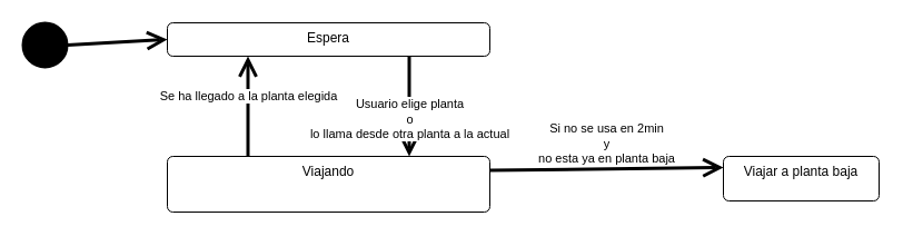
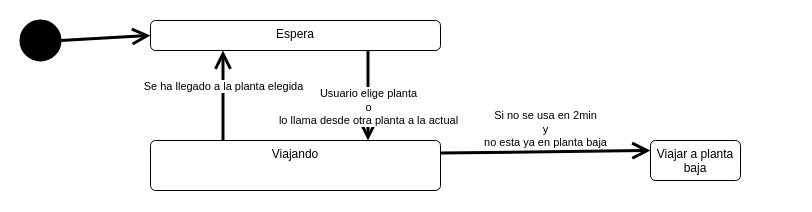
  <mxCell id="0" />
  <mxCell id="1" parent="0" />
  <mxCell id="2" value="" style="shape=ellipse;html=1;fillColor=strokeColor;strokeWidth=2;verticalLabelPosition=bottom;verticalAlignment=top;perimeter=ellipsePerimeter;" vertex="1" parent="1"><mxGeometry x="20" y="20" width="40" height="40" as="geometry" /></mxCell>
  <mxCell id="3" value="Espera" style="html=1;align=center;verticalAlign=top;rounded=1;absoluteArcSize=1;arcSize=10;dashed=0;whiteSpace=wrap;" vertex="1" parent="1"><mxGeometry x="150" y="20" width="290" height="30" as="geometry" /></mxCell>
  <mxCell id="4" value="Viajando" style="html=1;align=center;verticalAlign=top;rounded=1;absoluteArcSize=1;arcSize=10;dashed=0;whiteSpace=wrap;" vertex="1" parent="1"><mxGeometry x="150" y="140" width="290" height="50" as="geometry" /></mxCell>
- <mxCell id="5" value="Viajar a planta baja" style="html=1;align=center;verticalAlign=top;rounded=1;absoluteArcSize=1;arcSize=10;dashed=0;whiteSpace=wrap;" vertex="1" parent="1"><mxGeometry x="650" y="140" width="140" height="40" as="geometry" /></mxCell>
+ <mxCell id="5" value="Viajar a planta baja" style="html=1;align=center;verticalAlign=top;rounded=1;absoluteArcSize=1;arcSize=10;dashed=0;whiteSpace=wrap;" vertex="1" parent="1"><mxGeometry x="650" y="140" width="90" height="40" as="geometry" /></mxCell>
  <mxCell id="6" value="&lt;div&gt;Si no se usa en 2min&lt;/div&gt;&lt;div&gt;y&lt;/div&gt;&lt;div&gt;no esta ya en planta baja&lt;/div&gt;" style="edgeStyle=none;html=1;endArrow=open;endSize=12;strokeWidth=3;verticalAlign=bottom;rounded=0;exitX=1;exitY=0.25;exitDx=0;exitDy=0;entryX=0;entryY=0.25;entryDx=0;entryDy=0;" edge="1" parent="1" source="4" target="5"><mxGeometry width="160" relative="1" as="geometry"><mxPoint x="330" y="230" as="sourcePoint" /><mxPoint x="490" y="230" as="targetPoint" /></mxGeometry></mxCell>
  <mxCell id="7" value="&lt;div&gt;Usuario elige planta&lt;/div&gt;&lt;div&gt;o&lt;/div&gt;&lt;div&gt;lo llama desde otra planta a la actual&lt;/div&gt;" style="edgeStyle=none;html=1;endArrow=open;endSize=12;strokeWidth=3;verticalAlign=bottom;rounded=0;exitX=0.75;exitY=1;exitDx=0;exitDy=0;entryX=0.75;entryY=0;entryDx=0;entryDy=0;" edge="1" parent="1" source="3" target="4"><mxGeometry x="0.75" width="160" relative="1" as="geometry"><mxPoint x="330" y="230" as="sourcePoint" /><mxPoint x="490" y="230" as="targetPoint" /><mxPoint as="offset" /></mxGeometry></mxCell>
  <mxCell id="8" value="Se ha llegado a la planta elegida" style="edgeStyle=none;html=1;endArrow=open;endSize=12;strokeWidth=3;verticalAlign=bottom;rounded=0;exitX=0.25;exitY=0;exitDx=0;exitDy=0;entryX=0.25;entryY=1;entryDx=0;entryDy=0;" edge="1" parent="1" source="4" target="3"><mxGeometry width="160" relative="1" as="geometry"><mxPoint x="120" y="140" as="sourcePoint" /><mxPoint x="280" y="140" as="targetPoint" /></mxGeometry></mxCell>
  <mxCell id="9" value="" style="edgeStyle=none;html=1;endArrow=open;endSize=12;strokeWidth=3;verticalAlign=bottom;rounded=0;exitX=1;exitY=0.5;exitDx=0;exitDy=0;entryX=0;entryY=0.5;entryDx=0;entryDy=0;" edge="1" parent="1" source="2" target="3"><mxGeometry width="160" relative="1" as="geometry"><mxPoint x="330" y="230" as="sourcePoint" /><mxPoint x="490" y="230" as="targetPoint" /></mxGeometry></mxCell>
